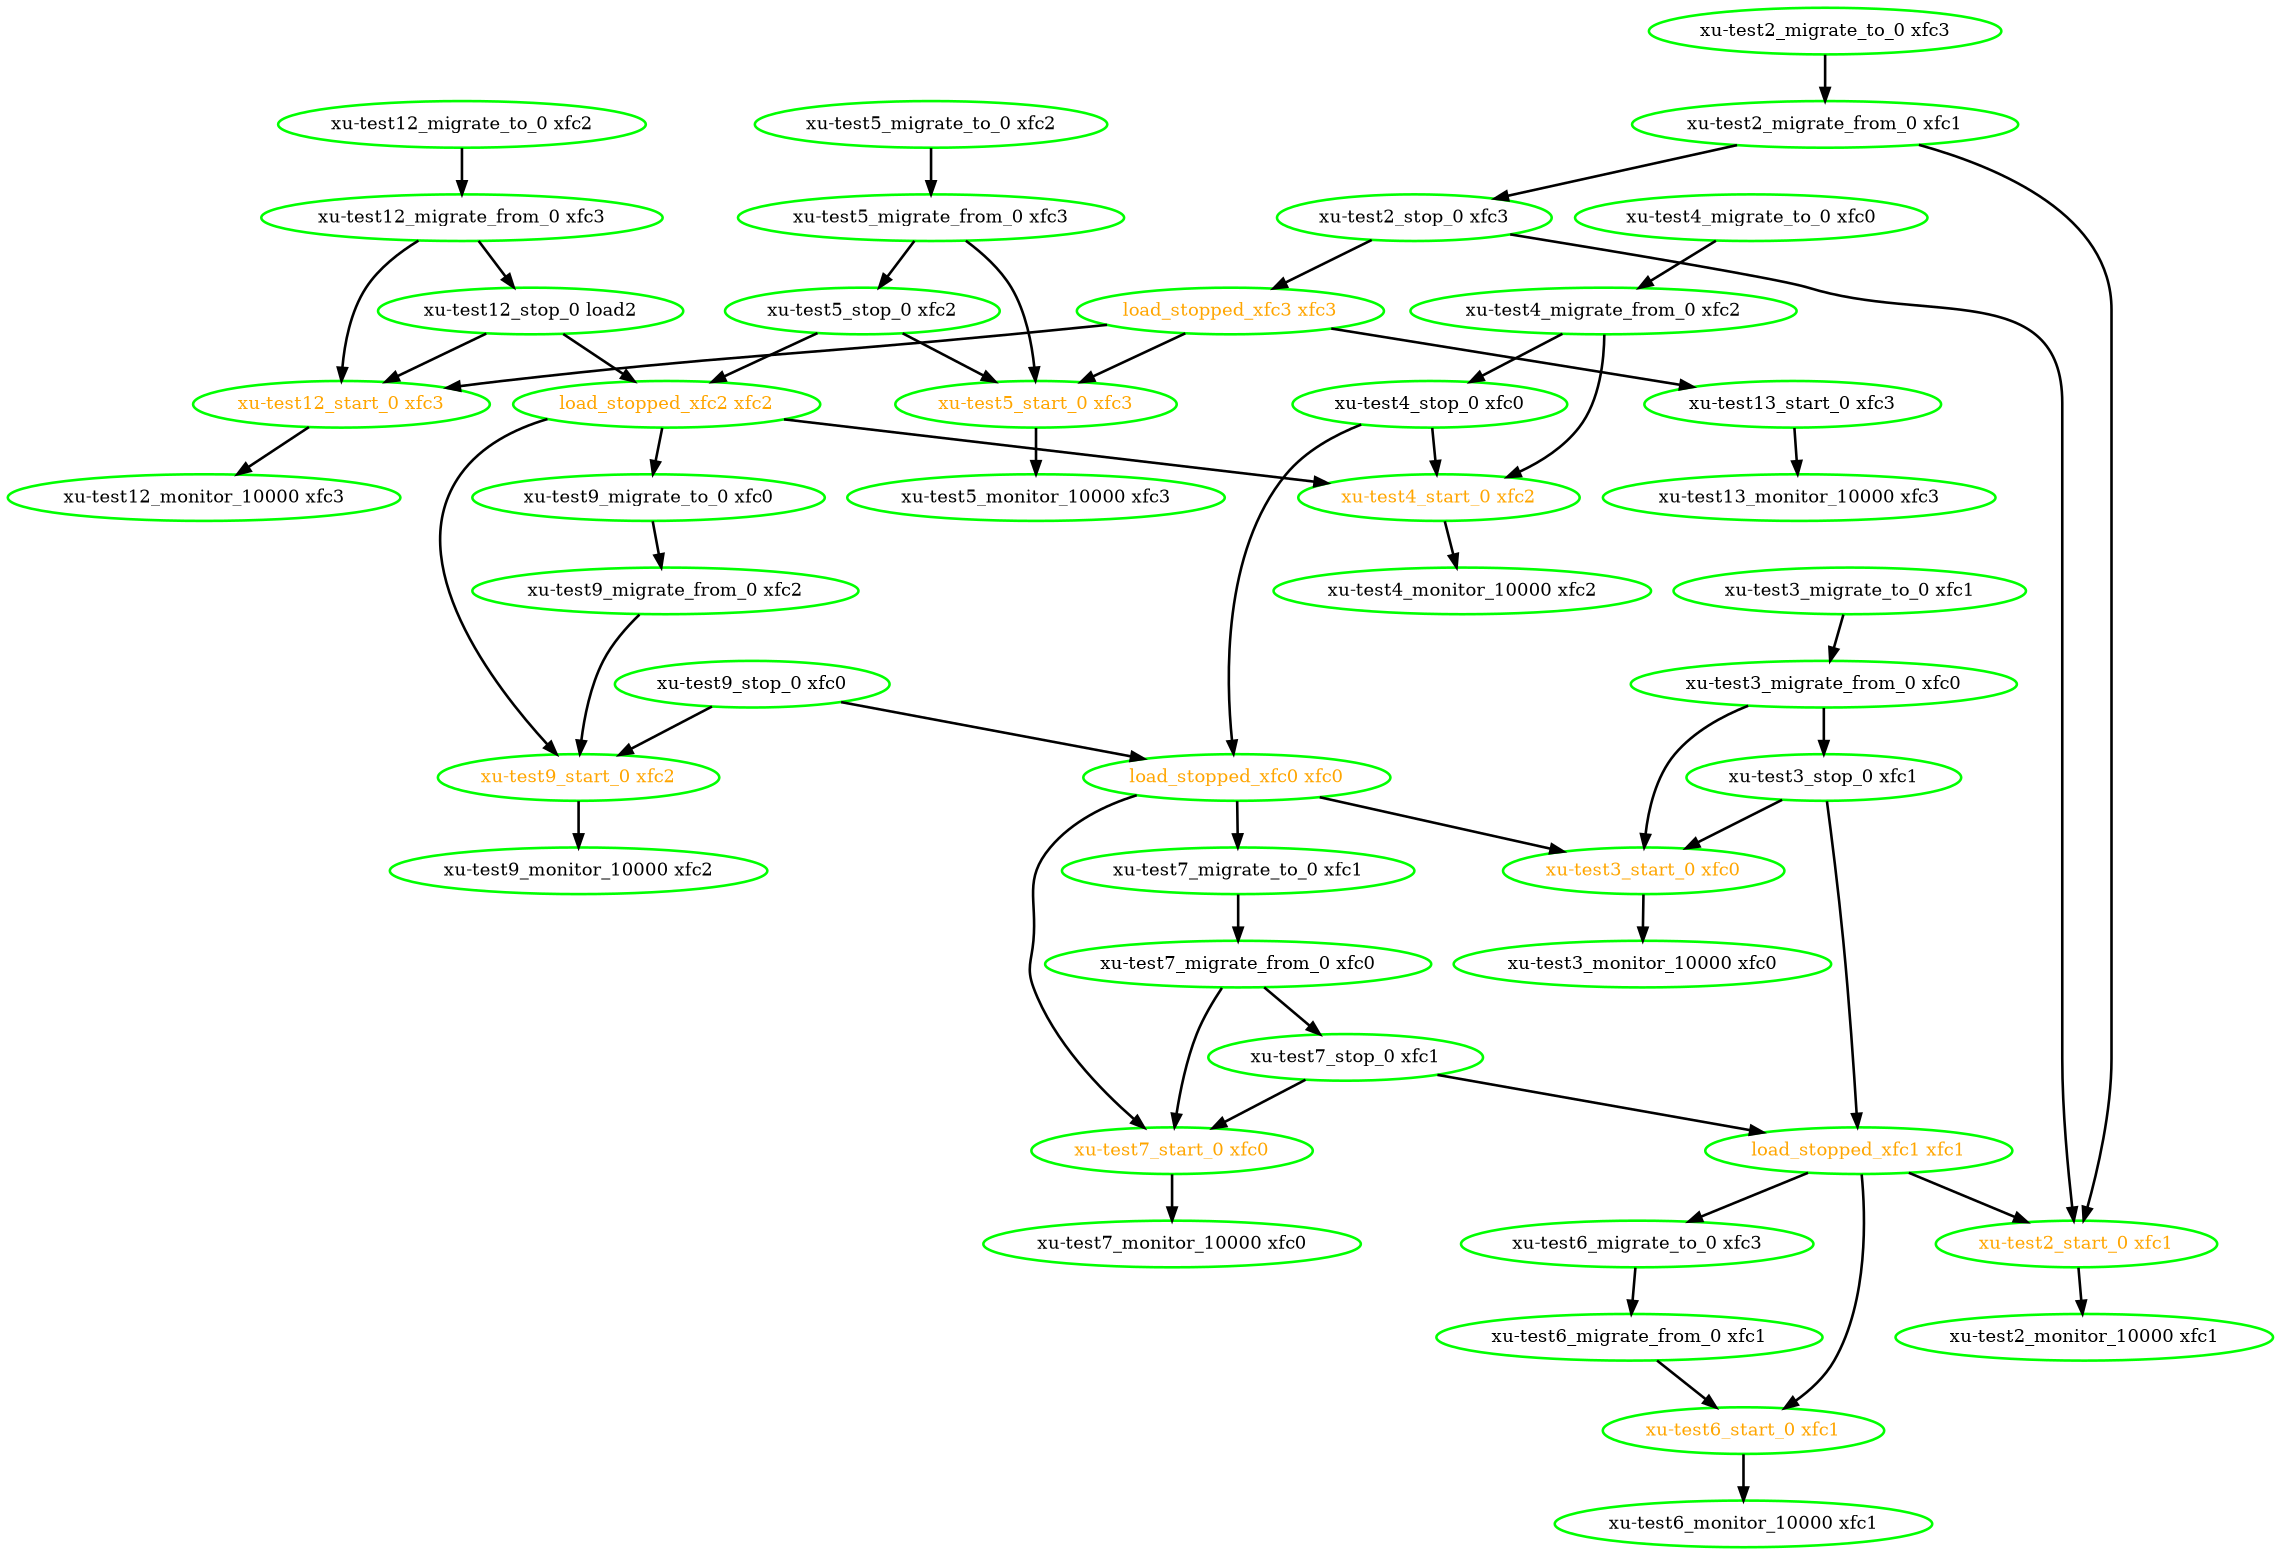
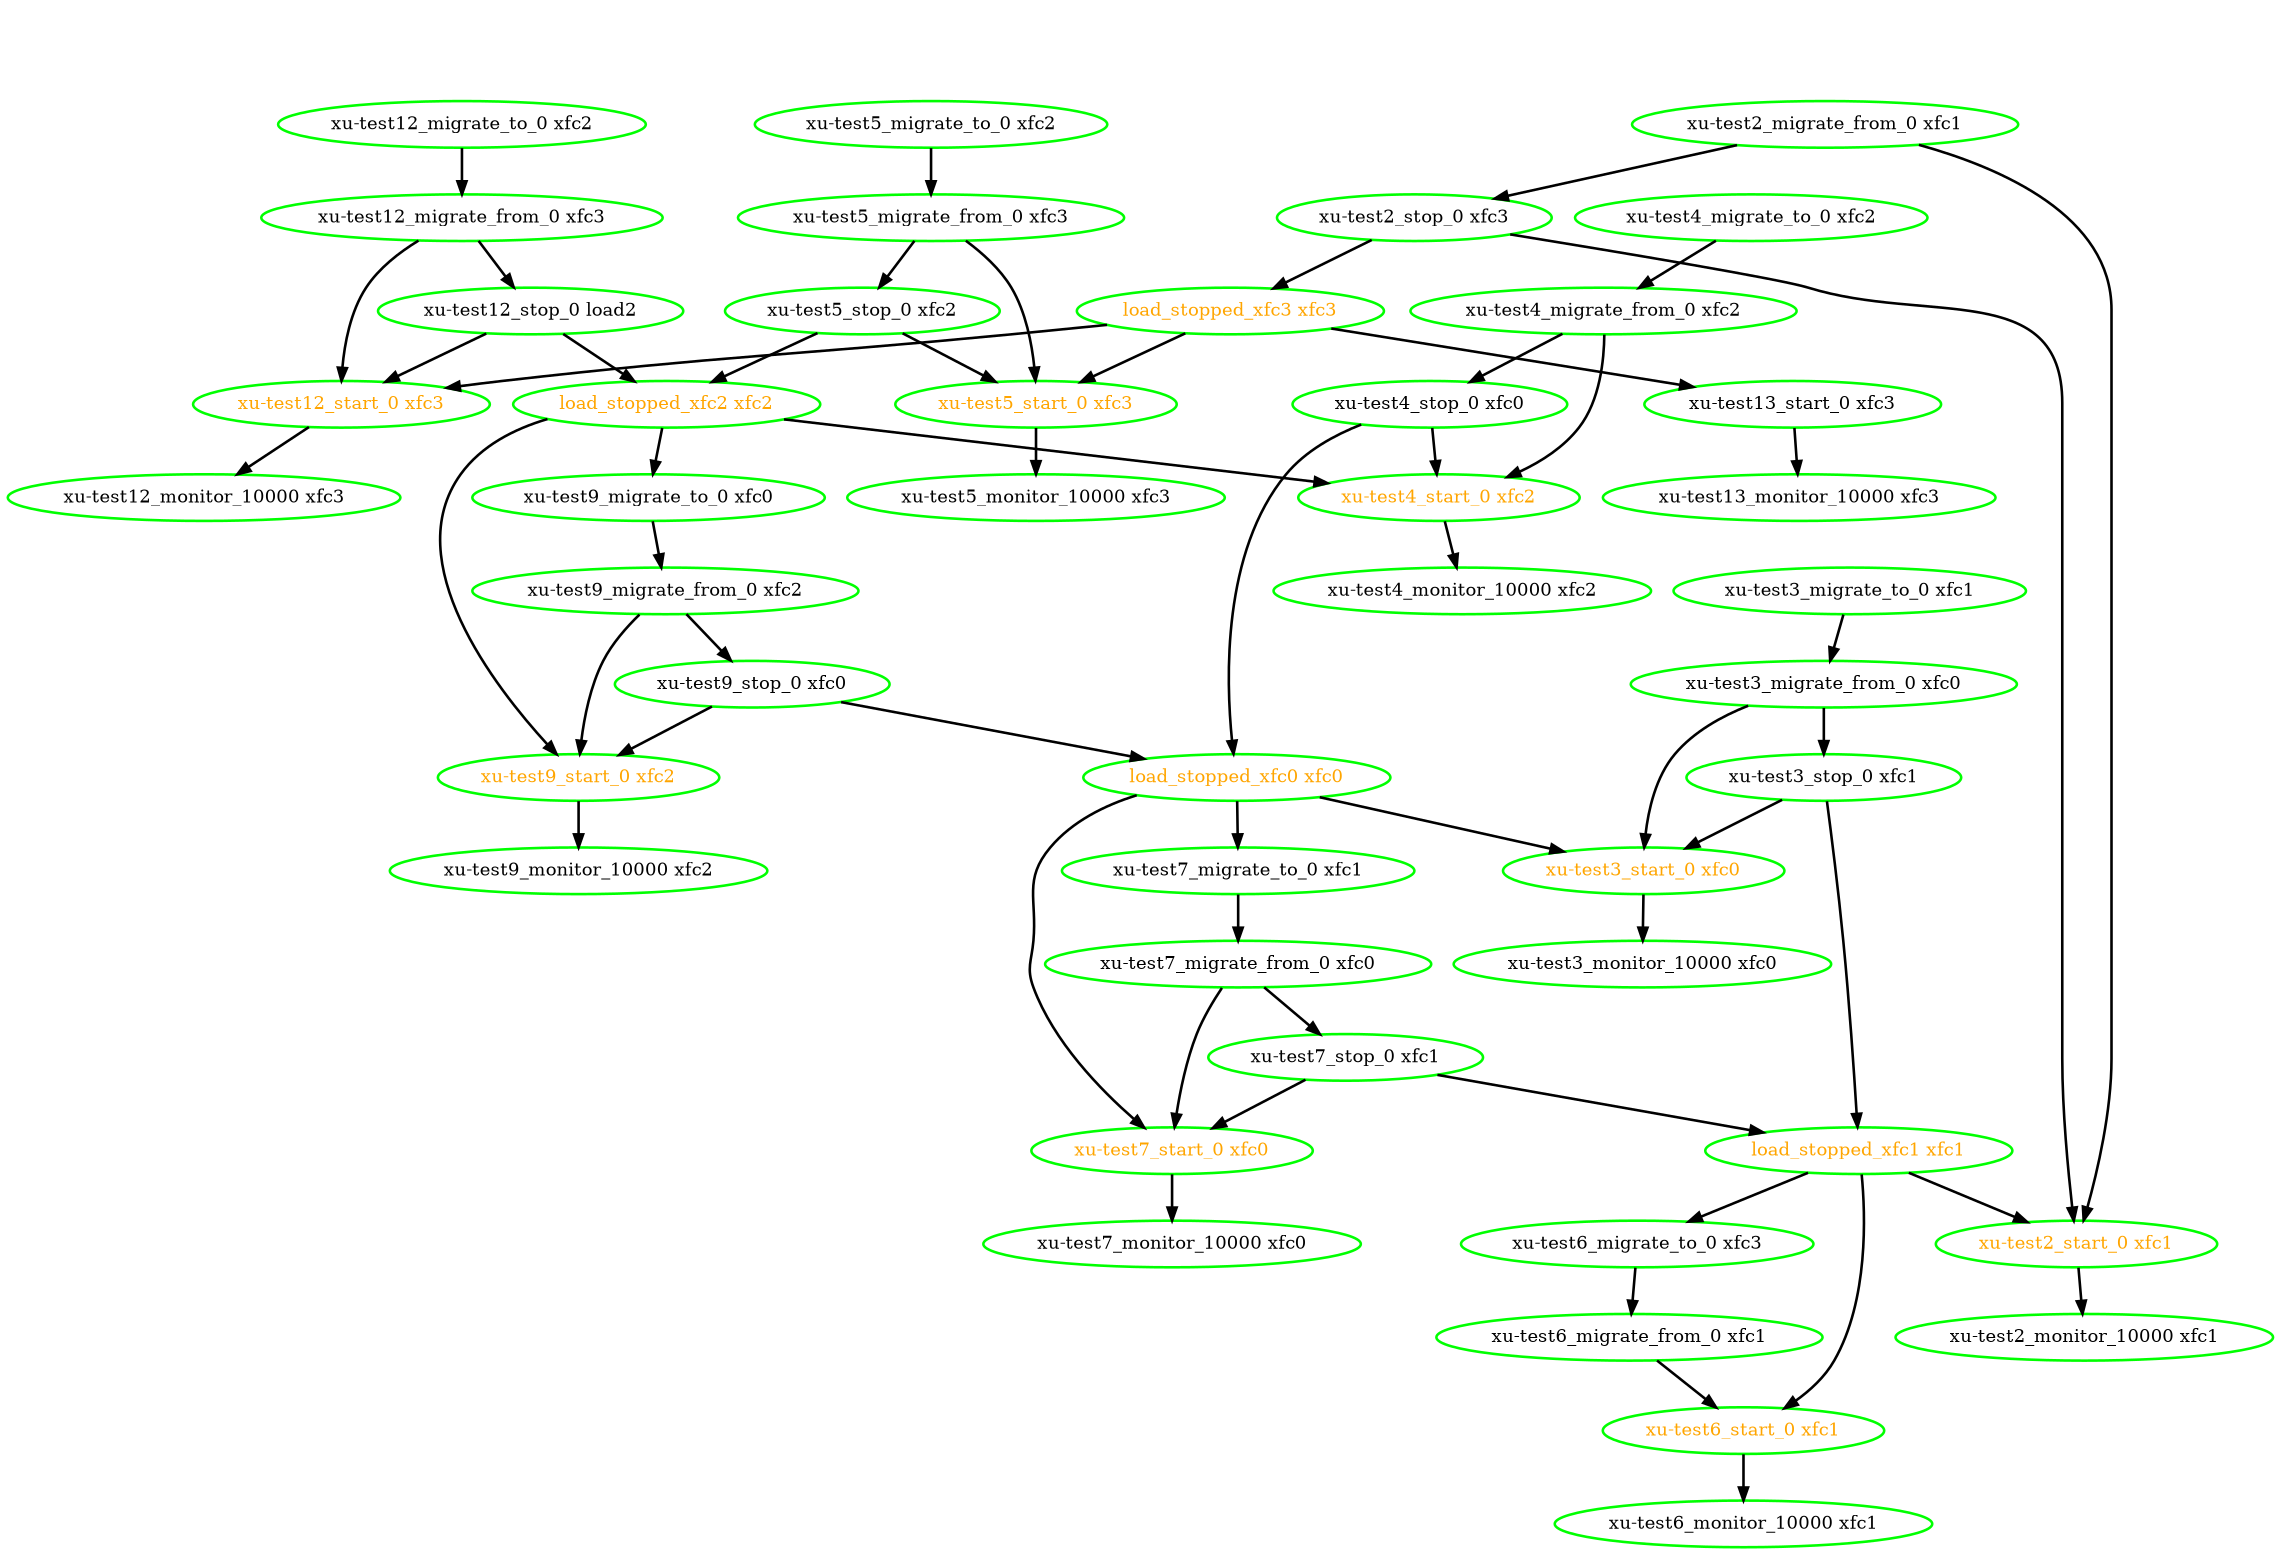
  digraph {
    node [color=green fontcolor=black style=bold]
    edge [style=bold]
    "load_stopped_xfc0 xfc0" [fontcolor=orange]
    "xu-test3_start_0 xfc0" [fontcolor=orange]
    "xu-test7_migrate_to_0 xfc1"
    "xu-test7_start_0 xfc0" [fontcolor=orange]
    "xu-test3_monitor_10000 xfc0"
    "xu-test7_migrate_from_0 xfc0"
    "xu-test7_monitor_10000 xfc0"
    "xu-test7_stop_0 xfc1"
    "load_stopped_xfc1 xfc1" [fontcolor=orange]
    "xu-test2_start_0 xfc1" [fontcolor=orange]
    "xu-test6_migrate_to_0 xfc3"
    "xu-test6_start_0 xfc1" [fontcolor=orange]
    "xu-test2_monitor_10000 xfc1"
    "xu-test6_migrate_from_0 xfc1"
    "xu-test6_monitor_10000 xfc1"
    "load_stopped_xfc2 xfc2" [fontcolor=orange]
    "xu-test4_start_0 xfc2" [fontcolor=orange]
    "xu-test9_migrate_to_0 xfc0"
    "xu-test9_start_0 xfc2" [fontcolor=orange]
    "xu-test4_monitor_10000 xfc2"
    "xu-test9_migrate_from_0 xfc2"
    "xu-test9_monitor_10000 xfc2"
    "xu-test9_stop_0 xfc0"
    "load_stopped_xfc3 xfc3" [fontcolor=orange]
    "xu-test12_start_0 xfc3" [fontcolor=orange]
    "xu-test13_start_0 xfc3"
    "xu-test5_start_0 xfc3" [fontcolor=orange]
    "xu-test12_monitor_10000 xfc3"
    "xu-test13_monitor_10000 xfc3"
    "xu-test5_monitor_10000 xfc3"
    "xu-test12_migrate_from_0 xfc3"
    n32 [label="xu-test12_stop_0 load2"]
    "xu-test12_migrate_to_0 xfc2"
    "xu-test2_migrate_from_0 xfc1"
    "xu-test2_stop_0 xfc3"
-   "xu-test2_migrate_to_0 xfc3"
    "xu-test3_migrate_from_0 xfc0"
    "xu-test3_stop_0 xfc1"
    "xu-test3_migrate_to_0 xfc1"
    "xu-test4_migrate_from_0 xfc2"
    "xu-test4_stop_0 xfc0"
-   "xu-test4_migrate_to_0 xfc0"
+   "xu-test4_migrate_to_0 xfc0" [label="xu-test4_migrate_to_0 xfc2"]
    "xu-test5_migrate_from_0 xfc3"
    "xu-test5_stop_0 xfc2"
    "xu-test5_migrate_to_0 xfc2"
    "load_stopped_xfc0 xfc0" -> "xu-test3_start_0 xfc0"
    "load_stopped_xfc0 xfc0" -> "xu-test7_migrate_to_0 xfc1"
    "load_stopped_xfc0 xfc0" -> "xu-test7_start_0 xfc0"
    "xu-test3_start_0 xfc0" -> "xu-test3_monitor_10000 xfc0"
    "xu-test7_migrate_to_0 xfc1" -> "xu-test7_migrate_from_0 xfc0"
    "xu-test7_start_0 xfc0" -> "xu-test7_monitor_10000 xfc0"
    "xu-test7_migrate_from_0 xfc0" -> "xu-test7_start_0 xfc0"
    "xu-test7_migrate_from_0 xfc0" -> "xu-test7_stop_0 xfc1"
    "xu-test7_stop_0 xfc1" -> "xu-test7_start_0 xfc0"
    "xu-test7_stop_0 xfc1" -> "load_stopped_xfc1 xfc1"
    "load_stopped_xfc1 xfc1" -> "xu-test2_start_0 xfc1"
    "load_stopped_xfc1 xfc1" -> "xu-test6_migrate_to_0 xfc3"
    "load_stopped_xfc1 xfc1" -> "xu-test6_start_0 xfc1"
    "xu-test2_start_0 xfc1" -> "xu-test2_monitor_10000 xfc1"
    "xu-test6_migrate_to_0 xfc3" -> "xu-test6_migrate_from_0 xfc1"
    "xu-test6_start_0 xfc1" -> "xu-test6_monitor_10000 xfc1"
    "xu-test6_migrate_from_0 xfc1" -> "xu-test6_start_0 xfc1"
    "load_stopped_xfc2 xfc2" -> "xu-test4_start_0 xfc2"
    "load_stopped_xfc2 xfc2" -> "xu-test9_migrate_to_0 xfc0"
    "load_stopped_xfc2 xfc2" -> "xu-test9_start_0 xfc2"
    "xu-test4_start_0 xfc2" -> "xu-test4_monitor_10000 xfc2"
    "xu-test9_migrate_to_0 xfc0" -> "xu-test9_migrate_from_0 xfc2"
    "xu-test9_start_0 xfc2" -> "xu-test9_monitor_10000 xfc2"
    "xu-test9_migrate_from_0 xfc2" -> "xu-test9_start_0 xfc2"
+   "xu-test9_migrate_from_0 xfc2" -> "xu-test9_stop_0 xfc0"
    "xu-test9_stop_0 xfc0" -> "load_stopped_xfc0 xfc0"
    "xu-test9_stop_0 xfc0" -> "xu-test9_start_0 xfc2"
    "load_stopped_xfc3 xfc3" -> "xu-test12_start_0 xfc3"
    "load_stopped_xfc3 xfc3" -> "xu-test13_start_0 xfc3"
    "load_stopped_xfc3 xfc3" -> "xu-test5_start_0 xfc3"
    "xu-test12_start_0 xfc3" -> "xu-test12_monitor_10000 xfc3"
    "xu-test13_start_0 xfc3" -> "xu-test13_monitor_10000 xfc3"
    "xu-test5_start_0 xfc3" -> "xu-test5_monitor_10000 xfc3"
    "xu-test12_migrate_from_0 xfc3" -> "xu-test12_start_0 xfc3"
    "xu-test12_migrate_from_0 xfc3" -> n32
    n32 -> "load_stopped_xfc2 xfc2"
    n32 -> "xu-test12_start_0 xfc3"
    "xu-test12_migrate_to_0 xfc2" -> "xu-test12_migrate_from_0 xfc3"
    "xu-test2_migrate_from_0 xfc1" -> "xu-test2_start_0 xfc1"
    "xu-test2_migrate_from_0 xfc1" -> "xu-test2_stop_0 xfc3"
    "xu-test2_stop_0 xfc3" -> "xu-test2_start_0 xfc1"
    "xu-test2_stop_0 xfc3" -> "load_stopped_xfc3 xfc3"
-   "xu-test2_migrate_to_0 xfc3" -> "xu-test2_migrate_from_0 xfc1"
    "xu-test3_migrate_from_0 xfc0" -> "xu-test3_start_0 xfc0"
    "xu-test3_migrate_from_0 xfc0" -> "xu-test3_stop_0 xfc1"
    "xu-test3_stop_0 xfc1" -> "xu-test3_start_0 xfc0"
    "xu-test3_stop_0 xfc1" -> "load_stopped_xfc1 xfc1"
    "xu-test3_migrate_to_0 xfc1" -> "xu-test3_migrate_from_0 xfc0"
    "xu-test4_migrate_from_0 xfc2" -> "xu-test4_start_0 xfc2"
    "xu-test4_migrate_from_0 xfc2" -> "xu-test4_stop_0 xfc0"
    "xu-test4_stop_0 xfc0" -> "load_stopped_xfc0 xfc0"
    "xu-test4_stop_0 xfc0" -> "xu-test4_start_0 xfc2"
    "xu-test4_migrate_to_0 xfc0" -> "xu-test4_migrate_from_0 xfc2"
    "xu-test5_migrate_from_0 xfc3" -> "xu-test5_start_0 xfc3"
    "xu-test5_migrate_from_0 xfc3" -> "xu-test5_stop_0 xfc2"
    "xu-test5_stop_0 xfc2" -> "load_stopped_xfc2 xfc2"
    "xu-test5_stop_0 xfc2" -> "xu-test5_start_0 xfc3"
    "xu-test5_migrate_to_0 xfc2" -> "xu-test5_migrate_from_0 xfc3"
  }
